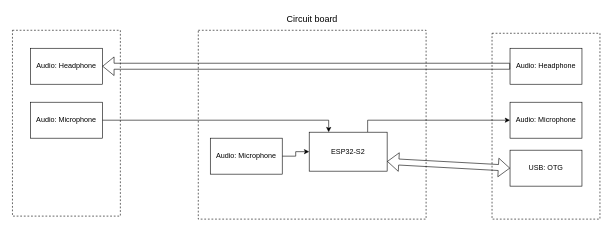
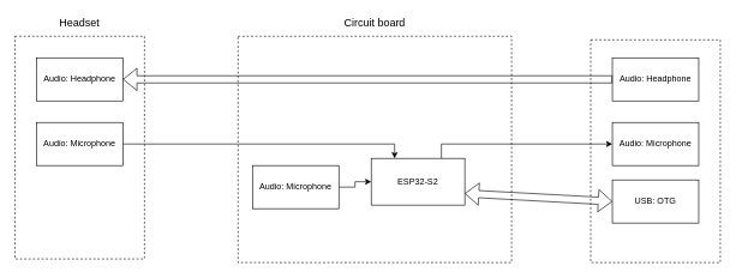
  <mxCell id="0" />
  <mxCell id="1" parent="0" />
  <mxCell id="2" style="edgeStyle=orthogonalEdgeStyle;rounded=0;orthogonalLoop=1;jettySize=auto;html=1;exitX=0.75;exitY=0;exitDx=0;exitDy=0;" edge="1" parent="1" source="3" target="4"><mxGeometry relative="1" as="geometry" /></mxCell>
  <mxCell id="3" value="ESP32-S2" style="whiteSpace=wrap;html=1;aspect=fixed;" vertex="1" parent="1"><mxGeometry x="515" y="220" width="130" height="65" as="geometry" /></mxCell>
  <mxCell id="4" value="Audio: Microphone" style="rounded=0;whiteSpace=wrap;html=1;" vertex="1" parent="1"><mxGeometry x="850" y="170" width="120" height="60" as="geometry" /></mxCell>
  <mxCell id="5" value="Audio: Headphone" style="rounded=0;whiteSpace=wrap;html=1;" vertex="1" parent="1"><mxGeometry x="850" y="80" width="120" height="60" as="geometry" /></mxCell>
  <mxCell id="6" value="USB: OTG" style="rounded=0;whiteSpace=wrap;html=1;" vertex="1" parent="1"><mxGeometry x="850" y="250" width="120" height="60" as="geometry" /></mxCell>
  <mxCell id="7" value="" style="rounded=0;whiteSpace=wrap;html=1;fillColor=none;dashed=1;" vertex="1" parent="1"><mxGeometry x="330" y="50" width="380" height="315" as="geometry" /></mxCell>
  <mxCell id="8" value="Audio: Headphone" style="rounded=0;whiteSpace=wrap;html=1;" vertex="1" parent="1"><mxGeometry x="50" y="80" width="120" height="60" as="geometry" /></mxCell>
  <mxCell id="9" value="" style="rounded=0;whiteSpace=wrap;html=1;fillColor=none;dashed=1;" vertex="1" parent="1"><mxGeometry x="20" y="50" width="180" height="310" as="geometry" /></mxCell>
+ <mxCell id="10" value="&lt;font style=&quot;font-size: 15px&quot;&gt;Headset&lt;/font&gt;" style="text;html=1;strokeColor=none;fillColor=none;align=center;verticalAlign=middle;whiteSpace=wrap;rounded=0;" vertex="1" parent="1"><mxGeometry x="90" y="20" width="40" height="20" as="geometry" /></mxCell>
  <mxCell id="11" value="" style="shape=flexArrow;endArrow=classic;startArrow=classic;html=1;entryX=0;entryY=0.5;entryDx=0;entryDy=0;exitX=1;exitY=0.75;exitDx=0;exitDy=0;" edge="1" parent="1" source="3" target="6"><mxGeometry width="50" height="50" relative="1" as="geometry"><mxPoint x="420" y="390" as="sourcePoint" /><mxPoint x="470" y="340" as="targetPoint" /></mxGeometry></mxCell>
  <mxCell id="12" style="edgeStyle=orthogonalEdgeStyle;rounded=0;orthogonalLoop=1;jettySize=auto;html=1;entryX=0.25;entryY=0;entryDx=0;entryDy=0;" edge="1" parent="1" source="13" target="3"><mxGeometry relative="1" as="geometry" /></mxCell>
  <mxCell id="13" value="Audio: Microphone" style="rounded=0;whiteSpace=wrap;html=1;" vertex="1" parent="1"><mxGeometry x="50" y="170" width="120" height="60" as="geometry" /></mxCell>
  <mxCell id="14" value="" style="shape=flexArrow;endArrow=classic;html=1;exitX=0;exitY=0.5;exitDx=0;exitDy=0;entryX=1;entryY=0.5;entryDx=0;entryDy=0;" edge="1" parent="1" source="5" target="8"><mxGeometry width="50" height="50" relative="1" as="geometry"><mxPoint x="700" y="100" as="sourcePoint" /><mxPoint x="250" y="110" as="targetPoint" /></mxGeometry></mxCell>
  <mxCell id="15" style="edgeStyle=orthogonalEdgeStyle;rounded=0;orthogonalLoop=1;jettySize=auto;html=1;entryX=0;entryY=0.5;entryDx=0;entryDy=0;" edge="1" parent="1" source="16" target="3"><mxGeometry relative="1" as="geometry" /></mxCell>
  <mxCell id="16" value="Audio: Microphone" style="rounded=0;whiteSpace=wrap;html=1;" vertex="1" parent="1"><mxGeometry x="350" y="230" width="120" height="60" as="geometry" /></mxCell>
  <mxCell id="17" value="" style="rounded=0;whiteSpace=wrap;html=1;fillColor=none;dashed=1;" vertex="1" parent="1"><mxGeometry x="820" y="55" width="180" height="310" as="geometry" /></mxCell>
  <mxCell id="18" value="&lt;font style=&quot;font-size: 15px&quot;&gt;Circuit board&lt;/font&gt;" style="text;html=1;strokeColor=none;fillColor=none;align=center;verticalAlign=middle;whiteSpace=wrap;rounded=0;" vertex="1" parent="1"><mxGeometry x="440" y="20" width="160" height="20" as="geometry" /></mxCell>
